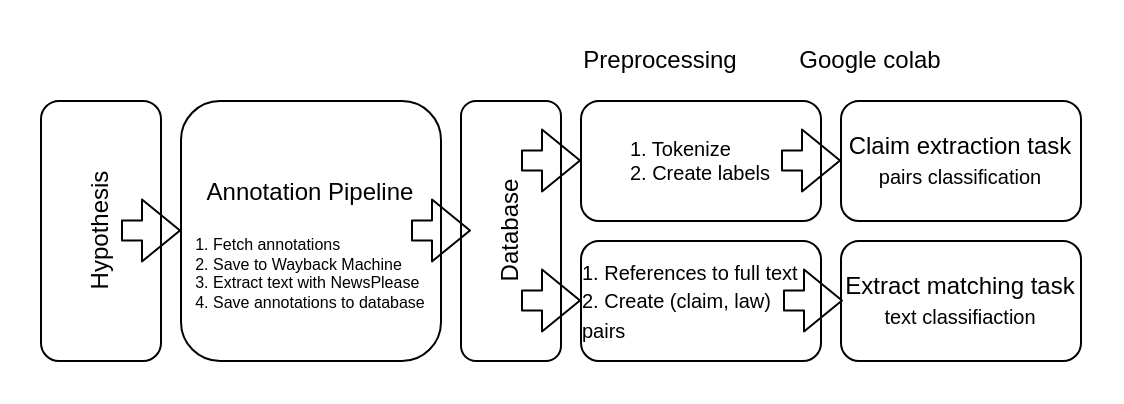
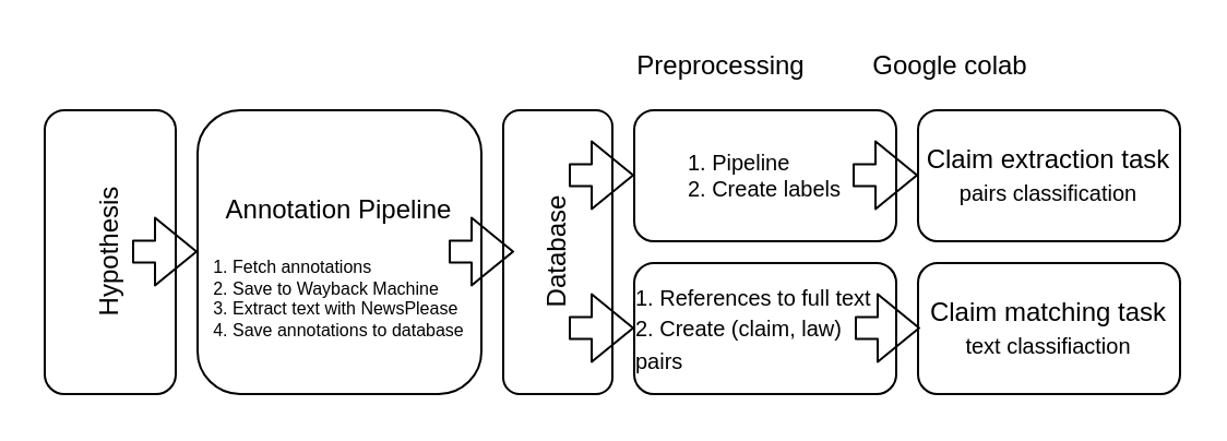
  <mxCell id="0" />
  <mxCell id="1" parent="0" />
  <mxCell id="2" value="" style="rounded=1;whiteSpace=wrap;html=1;" vertex="1" parent="1"><mxGeometry x="20" y="50" width="60" height="130" as="geometry" /></mxCell>
  <mxCell id="3" value="Hypothesis" style="text;html=1;strokeColor=none;fillColor=none;align=center;verticalAlign=middle;whiteSpace=wrap;rounded=0;rotation=-90;" vertex="1" parent="1"><mxGeometry x="30" y="105" width="40" height="20" as="geometry" /></mxCell>
  <mxCell id="4" value="&lt;br&gt;&lt;div&gt;Annotation Pipeline&lt;/div&gt;&lt;div&gt;&lt;br&gt;&lt;/div&gt;&lt;div style=&quot;font-size: 8px&quot; align=&quot;left&quot;&gt;1. Fetch annotations&lt;br&gt;&lt;/div&gt;&lt;div style=&quot;font-size: 8px&quot; align=&quot;left&quot;&gt;2. Save to Wayback Machine&lt;/div&gt;&lt;div style=&quot;font-size: 8px&quot; align=&quot;left&quot;&gt;3. Extract text with NewsPlease&lt;/div&gt;&lt;div style=&quot;font-size: 8px&quot; align=&quot;left&quot;&gt;4. Save annotations to database&lt;br&gt;&lt;/div&gt;" style="rounded=1;whiteSpace=wrap;html=1;" vertex="1" parent="1"><mxGeometry x="90" y="50" width="130" height="130" as="geometry" /></mxCell>
  <mxCell id="5" value="" style="rounded=1;whiteSpace=wrap;html=1;" vertex="1" parent="1"><mxGeometry x="230" y="50" width="50" height="130" as="geometry" /></mxCell>
  <mxCell id="6" value="Database" style="text;html=1;strokeColor=none;fillColor=none;align=center;verticalAlign=middle;whiteSpace=wrap;rounded=0;rotation=-90;" vertex="1" parent="1"><mxGeometry x="235" y="105" width="40" height="20" as="geometry" /></mxCell>
- <mxCell id="7" value="&lt;div style=&quot;font-size: 10px&quot; align=&quot;left&quot;&gt;&lt;font style=&quot;font-size: 10px&quot;&gt;1. Tokenize&lt;/font&gt;&lt;/div&gt;&lt;div style=&quot;font-size: 10px&quot; align=&quot;left&quot;&gt;&lt;font style=&quot;font-size: 10px&quot;&gt;2. Create labels&lt;/font&gt;&lt;br&gt;&lt;/div&gt;" style="rounded=1;whiteSpace=wrap;html=1;" vertex="1" parent="1"><mxGeometry x="290" y="50" width="120" height="60" as="geometry" /></mxCell>
+ <mxCell id="7" value="&lt;div style=&quot;font-size: 10px&quot; align=&quot;left&quot;&gt;&lt;font style=&quot;font-size: 10px&quot;&gt;1. Pipeline&lt;/font&gt;&lt;/div&gt;&lt;div style=&quot;font-size: 10px&quot; align=&quot;left&quot;&gt;&lt;font style=&quot;font-size: 10px&quot;&gt;2. Create labels&lt;/font&gt;&lt;br&gt;&lt;/div&gt;" style="rounded=1;whiteSpace=wrap;html=1;" vertex="1" parent="1"><mxGeometry x="290" y="50" width="120" height="60" as="geometry" /></mxCell>
  <mxCell id="8" value="&lt;div align=&quot;left&quot;&gt;&lt;font style=&quot;font-size: 10px&quot;&gt;1. References to full text&lt;/font&gt;&lt;/div&gt;&lt;div align=&quot;left&quot;&gt;&lt;font style=&quot;font-size: 10px&quot;&gt;2. Create (claim, law) pairs&lt;br&gt;&lt;/font&gt;&lt;/div&gt;" style="rounded=1;whiteSpace=wrap;html=1;" vertex="1" parent="1"><mxGeometry x="290" y="120" width="120" height="60" as="geometry" /></mxCell>
  <mxCell id="9" value="Preprocessing" style="text;html=1;strokeColor=none;fillColor=none;align=center;verticalAlign=middle;whiteSpace=wrap;rounded=0;" vertex="1" parent="1"><mxGeometry x="310" y="20" width="40" height="20" as="geometry" /></mxCell>
  <mxCell id="10" value="&lt;div&gt;Claim extraction task&lt;/div&gt;&lt;div&gt;&lt;font style=&quot;font-size: 10px&quot;&gt;pairs classification&lt;/font&gt;&lt;br&gt;&lt;/div&gt;" style="rounded=1;whiteSpace=wrap;html=1;" vertex="1" parent="1"><mxGeometry x="420" y="50" width="120" height="60" as="geometry" /></mxCell>
- <mxCell id="11" value="&lt;div&gt;Extract matching task&lt;/div&gt;&lt;div&gt;&lt;font style=&quot;font-size: 10px&quot;&gt;text classifiaction&lt;/font&gt;&lt;br&gt;&lt;/div&gt;" style="rounded=1;whiteSpace=wrap;html=1;" vertex="1" parent="1"><mxGeometry x="420" y="120" width="120" height="60" as="geometry" /></mxCell>
+ <mxCell id="11" value="&lt;div&gt;Claim matching task&lt;/div&gt;&lt;div&gt;&lt;font style=&quot;font-size: 10px&quot;&gt;text classifiaction&lt;/font&gt;&lt;br&gt;&lt;/div&gt;" style="rounded=1;whiteSpace=wrap;html=1;" vertex="1" parent="1"><mxGeometry x="420" y="120" width="120" height="60" as="geometry" /></mxCell>
  <mxCell id="12" value="Google colab" style="text;html=1;strokeColor=none;fillColor=none;align=center;verticalAlign=middle;whiteSpace=wrap;rounded=0;" vertex="1" parent="1"><mxGeometry x="385" y="20" width="100" height="20" as="geometry" /></mxCell>
  <mxCell id="13" value="" style="shape=flexArrow;endArrow=classic;html=1;" edge="1" parent="1"><mxGeometry width="50" height="50" relative="1" as="geometry"><mxPoint x="60" y="114.71" as="sourcePoint" /><mxPoint x="90" y="114.71" as="targetPoint" /></mxGeometry></mxCell>
  <mxCell id="14" value="" style="shape=flexArrow;endArrow=classic;html=1;" edge="1" parent="1"><mxGeometry width="50" height="50" relative="1" as="geometry"><mxPoint x="260" y="79.71" as="sourcePoint" /><mxPoint x="290" y="79.71" as="targetPoint" /></mxGeometry></mxCell>
  <mxCell id="15" value="" style="shape=flexArrow;endArrow=classic;html=1;" edge="1" parent="1"><mxGeometry width="50" height="50" relative="1" as="geometry"><mxPoint x="205" y="114.71" as="sourcePoint" /><mxPoint x="235" y="114.71" as="targetPoint" /></mxGeometry></mxCell>
  <mxCell id="16" value="" style="shape=flexArrow;endArrow=classic;html=1;" edge="1" parent="1"><mxGeometry width="50" height="50" relative="1" as="geometry"><mxPoint x="260" y="149.71" as="sourcePoint" /><mxPoint x="290" y="149.71" as="targetPoint" /></mxGeometry></mxCell>
  <mxCell id="17" value="" style="shape=flexArrow;endArrow=classic;html=1;" edge="1" parent="1"><mxGeometry width="50" height="50" relative="1" as="geometry"><mxPoint x="391" y="149.71" as="sourcePoint" /><mxPoint x="421" y="149.71" as="targetPoint" /></mxGeometry></mxCell>
  <mxCell id="18" value="" style="shape=flexArrow;endArrow=classic;html=1;" edge="1" parent="1"><mxGeometry width="50" height="50" relative="1" as="geometry"><mxPoint x="390" y="79.71" as="sourcePoint" /><mxPoint x="420" y="79.71" as="targetPoint" /></mxGeometry></mxCell>
